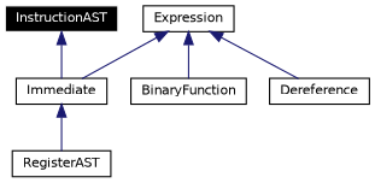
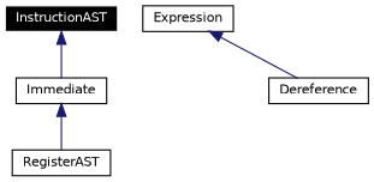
  digraph {
    node [color=black fontname=Helvetica fontsize=10 shape=record]
    edge [color=midnightblue dir=back fontname=Helvetica fontsize=10 labelfontname=Helvetica labelfontsize=10 style=solid]
    n1 [color=white fillcolor=black fontcolor=white height=0.2 label=InstructionAST style=filled width=0.4]
    n2 [height=0.2 label=Immediate width=0.4]
    n3 [height=0.2 label=Expression width=0.4]
-   n4 [height=0.2 label=BinaryFunction width=0.4]
    n5 [height=0.2 label=Dereference width=0.4]
    n6 [height=0.2 label=RegisterAST width=0.4]
    n1 -> n2
    n2 -> n6
-   n3 -> n2
-   n3 -> n4
    n3 -> n5
  }
